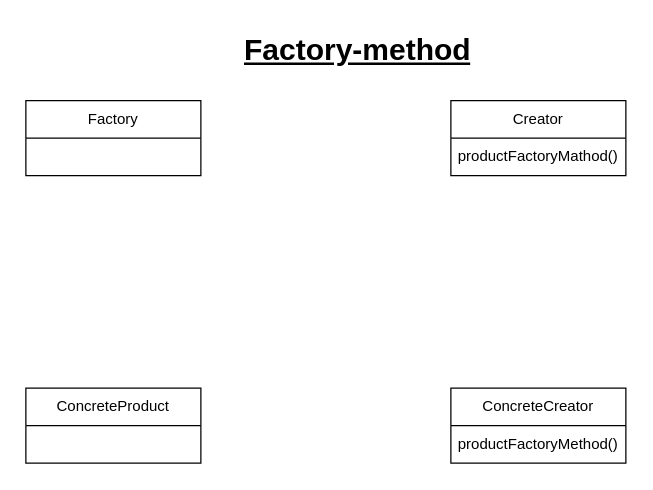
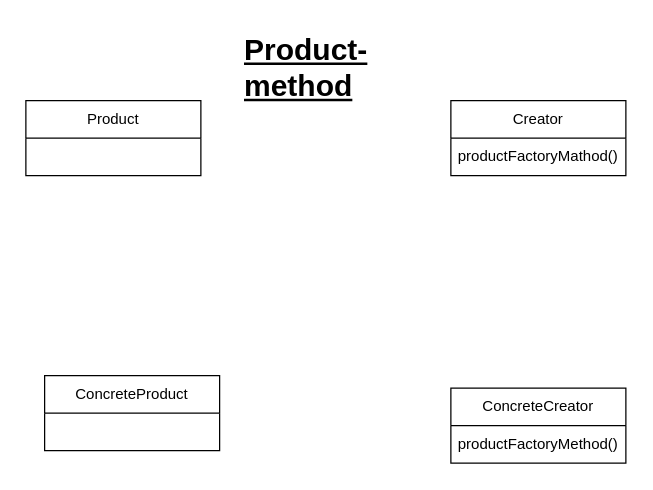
  <mxCell id="0" />
  <mxCell id="1" parent="0" />
- <mxCell id="2" value="Factory" style="swimlane;fontStyle=0;childLayout=stackLayout;horizontal=1;startSize=30;horizontalStack=0;resizeParent=1;resizeParentMax=0;resizeLast=0;collapsible=1;marginBottom=0;whiteSpace=wrap;html=1;" vertex="1" parent="1"><mxGeometry x="20" y="80" width="140" height="60" as="geometry" /></mxCell>
+ <mxCell id="2" value="Product" style="swimlane;fontStyle=0;childLayout=stackLayout;horizontal=1;startSize=30;horizontalStack=0;resizeParent=1;resizeParentMax=0;resizeLast=0;collapsible=1;marginBottom=0;whiteSpace=wrap;html=1;" vertex="1" parent="1"><mxGeometry x="20" y="80" width="140" height="60" as="geometry" /></mxCell>
  <mxCell id="3" value="Creator" style="swimlane;fontStyle=0;childLayout=stackLayout;horizontal=1;startSize=30;horizontalStack=0;resizeParent=1;resizeParentMax=0;resizeLast=0;collapsible=1;marginBottom=0;whiteSpace=wrap;html=1;" vertex="1" parent="1"><mxGeometry x="360" y="80" width="140" height="60" as="geometry" /></mxCell>
  <mxCell id="4" value="productFactoryMathod()" style="text;strokeColor=none;fillColor=none;align=left;verticalAlign=middle;spacingLeft=4;spacingRight=4;overflow=hidden;points=[[0,0.5],[1,0.5]];portConstraint=eastwest;rotatable=0;whiteSpace=wrap;html=1;" vertex="1" parent="3"><mxGeometry y="30" width="140" height="30" as="geometry" /></mxCell>
- <mxCell id="5" value="ConcreteProduct" style="swimlane;fontStyle=0;childLayout=stackLayout;horizontal=1;startSize=30;horizontalStack=0;resizeParent=1;resizeParentMax=0;resizeLast=0;collapsible=1;marginBottom=0;whiteSpace=wrap;html=1;" vertex="1" parent="1"><mxGeometry x="20" y="310" width="140" height="60" as="geometry" /></mxCell>
+ <mxCell id="5" value="ConcreteProduct" style="swimlane;fontStyle=0;childLayout=stackLayout;horizontal=1;startSize=30;horizontalStack=0;resizeParent=1;resizeParentMax=0;resizeLast=0;collapsible=1;marginBottom=0;whiteSpace=wrap;html=1;" vertex="1" parent="1"><mxGeometry x="35" y="300" width="140" height="60" as="geometry" /></mxCell>
  <mxCell id="6" value="ConcreteCreator" style="swimlane;fontStyle=0;childLayout=stackLayout;horizontal=1;startSize=30;horizontalStack=0;resizeParent=1;resizeParentMax=0;resizeLast=0;collapsible=1;marginBottom=0;whiteSpace=wrap;html=1;" vertex="1" parent="1"><mxGeometry x="360" y="310" width="140" height="60" as="geometry" /></mxCell>
  <mxCell id="7" value="productFactoryMethod()" style="text;strokeColor=none;fillColor=none;align=left;verticalAlign=middle;spacingLeft=4;spacingRight=4;overflow=hidden;points=[[0,0.5],[1,0.5]];portConstraint=eastwest;rotatable=0;whiteSpace=wrap;html=1;" vertex="1" parent="6"><mxGeometry y="30" width="140" height="30" as="geometry" /></mxCell>
- <mxCell id="8" value="&lt;h1&gt;&lt;u&gt;Factory-method&lt;/u&gt;&lt;/h1&gt;" style="text;html=1;strokeColor=none;fillColor=none;spacing=5;spacingTop=-20;whiteSpace=wrap;overflow=hidden;rounded=0;" vertex="1" parent="1"><mxGeometry x="190" y="20" width="190" height="120" as="geometry" /></mxCell>
+ <mxCell id="8" value="&lt;h1&gt;&lt;u&gt;Product-method&lt;/u&gt;&lt;/h1&gt;" style="text;html=1;strokeColor=none;fillColor=none;spacing=5;spacingTop=-20;whiteSpace=wrap;overflow=hidden;rounded=0;" vertex="1" parent="1"><mxGeometry x="190" y="20" width="190" height="120" as="geometry" /></mxCell>
